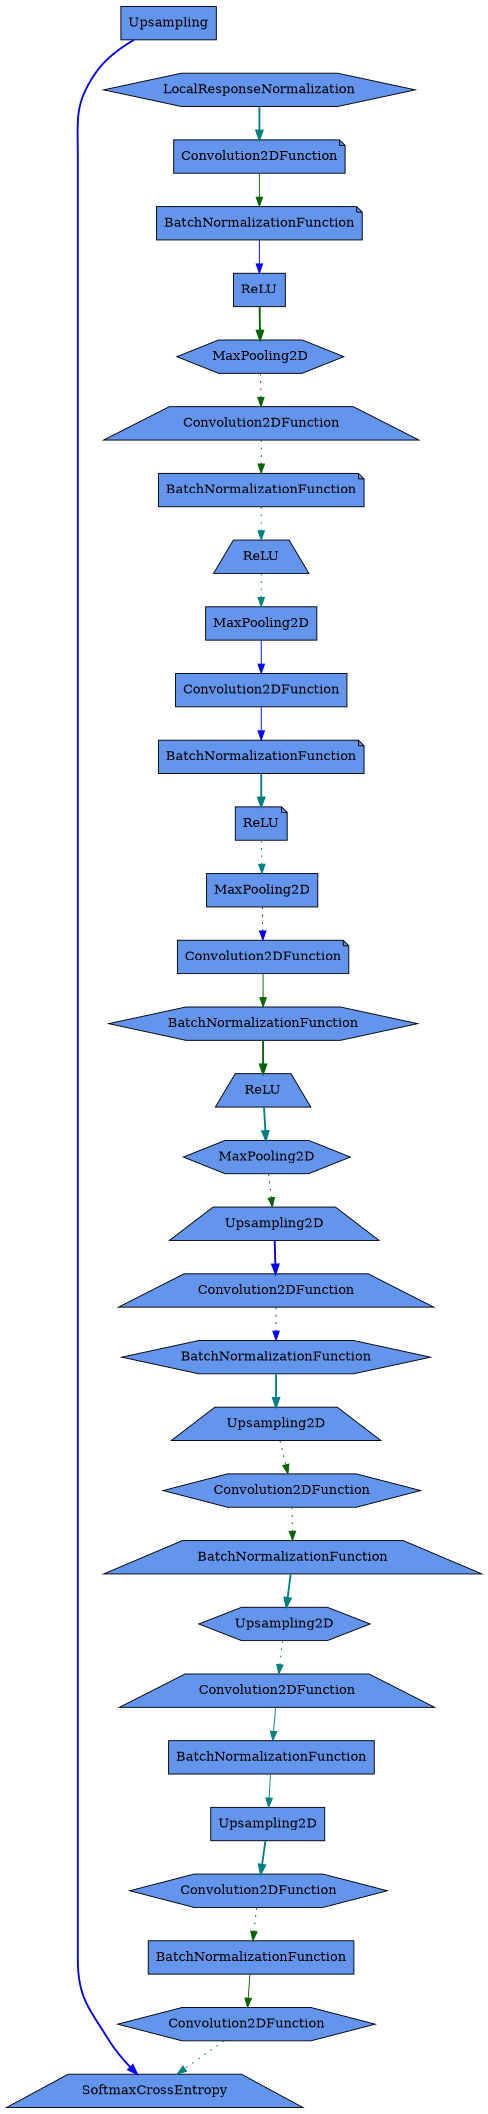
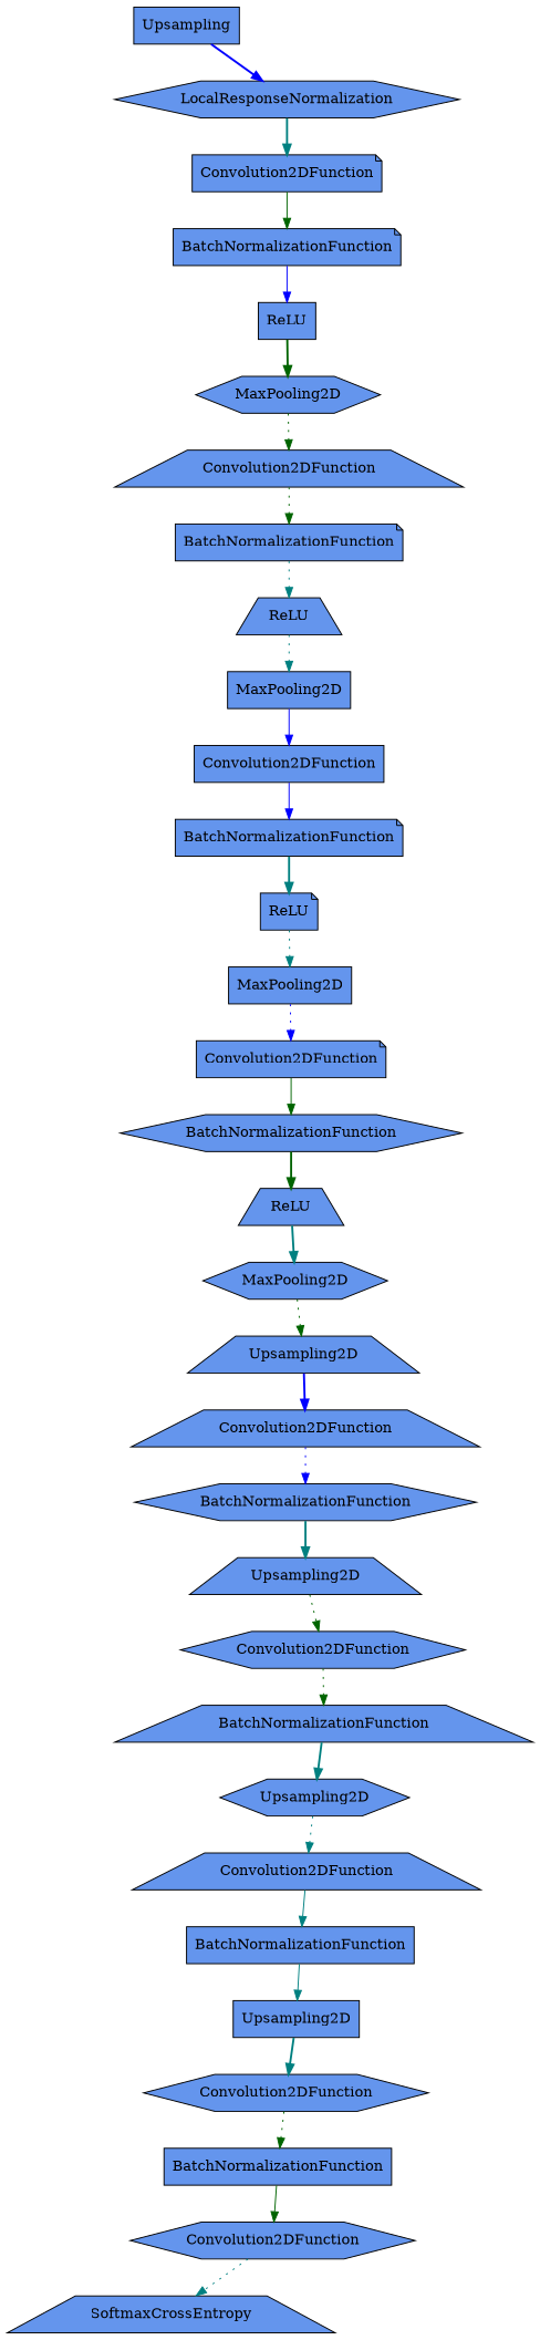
  digraph {
    rankdir=TB
    node [fillcolor="#6495ED" shape=hexagon style=filled]
    edge [color=teal style=dotted]
    n1 [label=BatchNormalizationFunction shape=box]
    n2 [label=Upsampling2D shape=box]
    n3 [label=Convolution2DFunction]
    n4 [label=BatchNormalizationFunction shape=box]
    n5 [label=Convolution2DFunction]
    n6 [label=SoftmaxCrossEntropy shape=trapezium]
    n7 [label=MaxPooling2D]
    n8 [label=Upsampling2D shape=trapezium]
    n9 [label=Convolution2DFunction shape=trapezium]
    n10 [label=MaxPooling2D]
    n11 [label=Convolution2DFunction shape=trapezium]
    n12 [label=BatchNormalizationFunction shape=note]
    n13 [label=Upsampling2D shape=trapezium]
    n14 [label=Convolution2DFunction]
    n15 [label=BatchNormalizationFunction shape=trapezium]
    n16 [label=MaxPooling2D shape=box]
    n17 [label=Convolution2DFunction shape=box]
    n18 [label=BatchNormalizationFunction shape=note]
    n19 [label=MaxPooling2D shape=box]
    n20 [label=Convolution2DFunction shape=note]
    n21 [label=BatchNormalizationFunction]
    n22 [label=ReLU shape=note]
    n23 [label=ReLU shape=trapezium]
    n24 [label=LocalResponseNormalization]
    n25 [label=Convolution2DFunction shape=note]
    n26 [label=BatchNormalizationFunction shape=note]
    n27 [label=ReLU shape=box]
    n28 [label=Upsampling shape=box]
    n29 [label=BatchNormalizationFunction]
    n30 [label=ReLU shape=trapezium]
    n31 [label=Upsampling2D]
    n32 [label=Convolution2DFunction shape=trapezium]
    n1 -> n2 [style=solid]
    n2 -> n3 [style=bold]
    n3 -> n4 [color=darkgreen]
    n4 -> n5 [color=darkgreen style=solid]
    n5 -> n6
    n7 -> n8 [color=darkgreen]
    n8 -> n9 [color=blue style=bold]
    n9 -> n29 [color=blue]
    n10 -> n11 [color=darkgreen]
    n11 -> n12 [color=darkgreen]
    n12 -> n30
    n13 -> n14 [color=darkgreen]
    n14 -> n15 [color=darkgreen]
    n15 -> n31 [style=bold]
    n16 -> n17 [color=blue style=solid]
    n17 -> n18 [color=blue style=solid]
    n18 -> n22 [style=bold]
    n19 -> n20 [color=blue]
    n20 -> n21 [color=darkgreen style=solid]
    n21 -> n23 [color=darkgreen style=bold]
    n22 -> n19
    n23 -> n7 [style=bold]
    n24 -> n25 [style=bold]
    n25 -> n26 [color=darkgreen style=solid]
    n26 -> n27 [color=blue style=solid]
    n27 -> n10 [color=darkgreen style=bold]
-   n28 -> n6 [color=blue style=bold]
+   n28 -> n24 [color=blue style=bold]
    n29 -> n13 [style=bold]
    n30 -> n16
    n31 -> n32
    n32 -> n1 [style=solid]
  }
